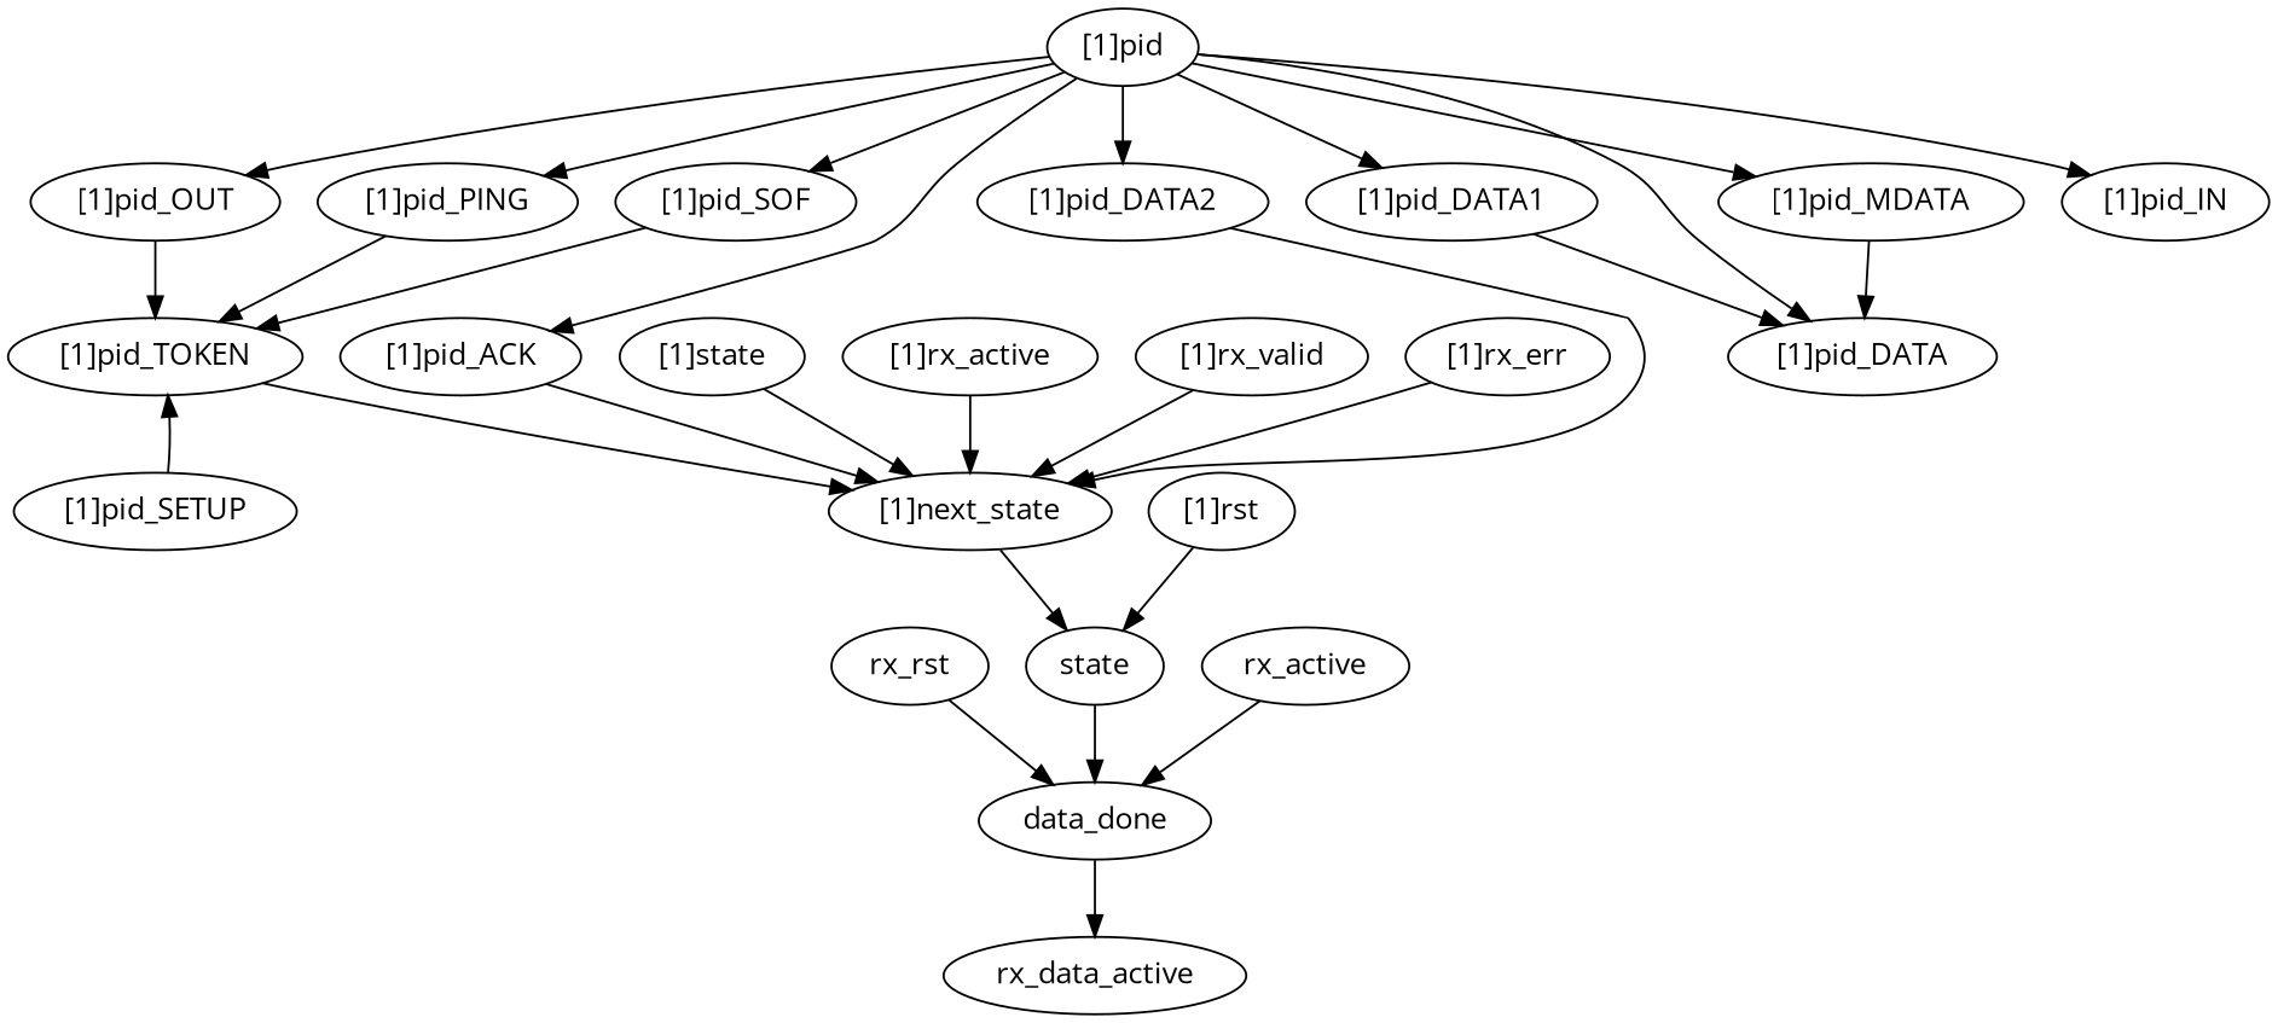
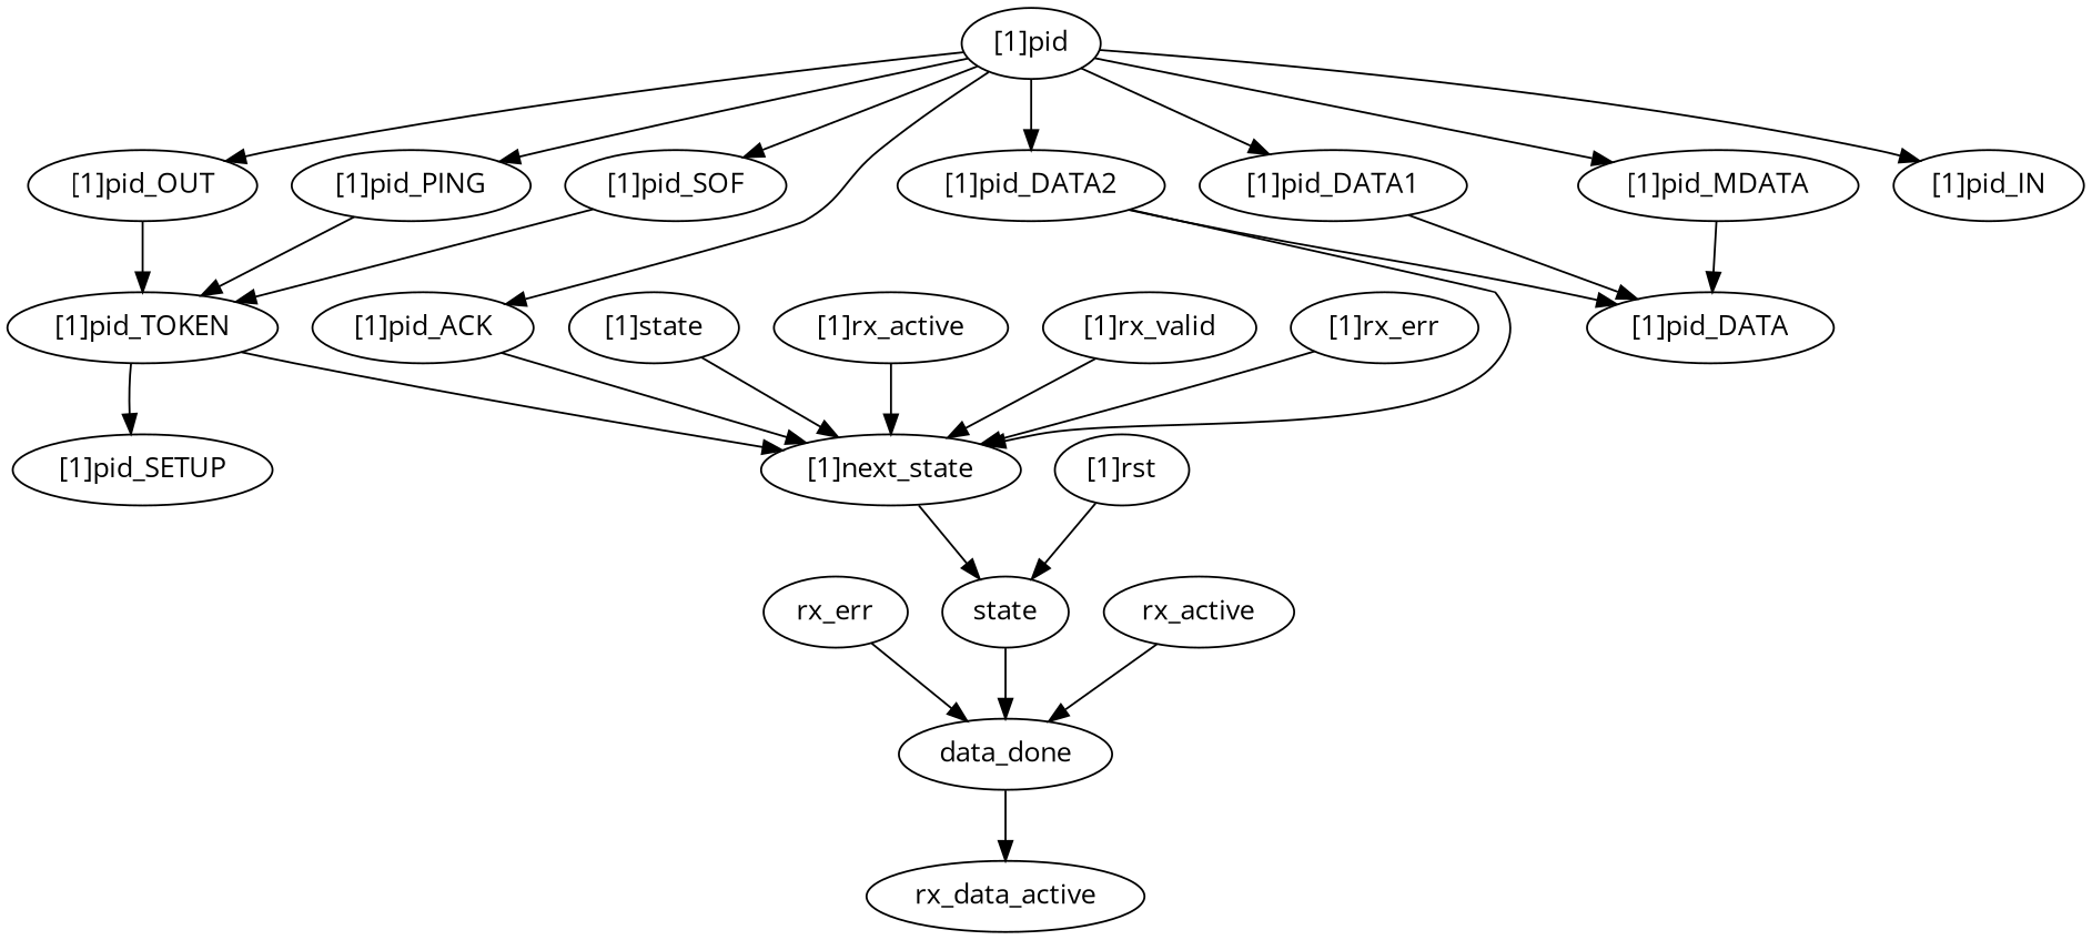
  strict digraph {
    fontname="Open Sans"
    node [complexity=20 fontname="Open Sans" importance=0.401755625924 rank=0.0200877812962]
    edge [fontname="Open Sans"]
-   rx_err [complexity=4 importance=0.0290214951971 rank=0.00725537379927 label=rx_rst]
+   rx_err [complexity=4 importance=0.0290214951971 rank=0.00725537379927]
    data_done [complexity=2 importance=0.0201393909406 rank=0.0100696954703]
    n3 [complexity=0 importance=0.0101328953571 label=rx_data_active rank=0.0]
    "[1]rx_err" [complexity=27 importance=1.26910329747 rank=0.0470038258321]
    "[1]next_state" [complexity=5 importance=0.0900157995151 rank=0.018003159903]
    state [complexity=3 importance=0.0499445199858 rank=0.0166481733286]
    "[1]rst" [complexity=4 importance=0.108771144228 rank=0.027192786057]
    "[1]pid_TOKEN" [complexity=14 importance=0.392381291233 rank=0.0280272350881]
    "[1]pid_DATA1" [complexity=19 importance=0.307052628625 rank=0.0161606646645]
    "[1]pid_DATA" [complexity=14 importance=0.297678293935 rank=0.021262735281]
    "[1]pid_DATA2" [complexity=19 importance=0.307052628625 rank=0.0161606646645]
    "[1]pid" [complexity=9 importance=0.387158257804 rank=0.0430175842005]
    "[1]pid_IN"
    "[1]pid_OUT"
    "[1]pid_MDATA" [complexity=19 importance=0.307052628625 rank=0.0161606646645]
    "[1]pid_PING"
    "[1]pid_SOF"
    "[1]pid_ACK" [complexity=7 importance=0.369437532751 rank=0.052776790393]
    "[1]pid_SETUP"
    rx_active [complexity=4 importance=0.0290214951971 rank=0.00725537379927]
    "[1]state" [complexity=8 importance=0.839947324681 rank=0.104993415585]
    "[1]rx_active" [complexity=31 importance=1.35911909698 rank=0.0438425515156]
    "[1]rx_valid" [complexity=23 importance=0.819024299892 rank=0.0356097521692]
    rx_err -> data_done
    data_done -> n3
    "[1]rx_err" -> "[1]next_state"
    "[1]next_state" -> state
    state -> data_done
    "[1]rst" -> state
    "[1]pid_TOKEN" -> "[1]next_state"
    "[1]pid_DATA1" -> "[1]pid_DATA"
    "[1]pid_DATA2" -> "[1]next_state"
-   "[1]pid" -> "[1]pid_DATA"
+   "[1]pid_DATA2" -> "[1]pid_DATA"
    "[1]pid" -> "[1]pid_DATA1"
    "[1]pid" -> "[1]pid_DATA2"
    "[1]pid" -> "[1]pid_IN"
    "[1]pid" -> "[1]pid_OUT"
    "[1]pid" -> "[1]pid_MDATA"
    "[1]pid" -> "[1]pid_PING"
    "[1]pid" -> "[1]pid_SOF"
    "[1]pid" -> "[1]pid_ACK"
    "[1]pid_OUT" -> "[1]pid_TOKEN"
    "[1]pid_MDATA" -> "[1]pid_DATA"
    "[1]pid_PING" -> "[1]pid_TOKEN"
    "[1]pid_SOF" -> "[1]pid_TOKEN"
    "[1]pid_ACK" -> "[1]next_state"
-   "[1]pid_SETUP" -> "[1]pid_TOKEN"
+   "[1]pid_TOKEN" -> "[1]pid_SETUP"
    rx_active -> data_done
    "[1]state" -> "[1]next_state"
    "[1]rx_active" -> "[1]next_state"
    "[1]rx_valid" -> "[1]next_state"
  }
